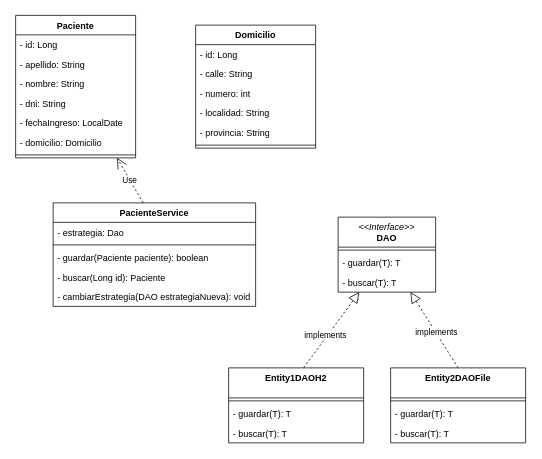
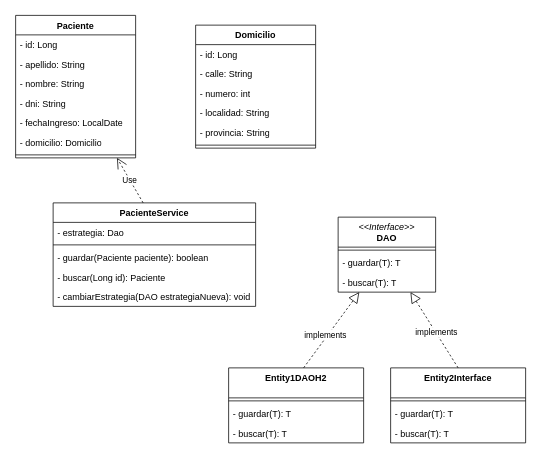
  <mxCell id="0" />
  <mxCell id="1" parent="0" />
  <mxCell id="2" value="Paciente" style="swimlane;fontStyle=1;align=center;verticalAlign=top;childLayout=stackLayout;horizontal=1;startSize=26;horizontalStack=0;resizeParent=1;resizeParentMax=0;resizeLast=0;collapsible=1;marginBottom=0;whiteSpace=wrap;html=1;" parent="1" vertex="1"><mxGeometry x="20" y="20" width="160" height="190" as="geometry" /></mxCell>
  <mxCell id="3" value="- id: Long" style="text;strokeColor=none;fillColor=none;align=left;verticalAlign=top;spacingLeft=4;spacingRight=4;overflow=hidden;rotatable=0;points=[[0,0.5],[1,0.5]];portConstraint=eastwest;whiteSpace=wrap;html=1;" vertex="1" parent="2"><mxGeometry y="26" width="160" height="26" as="geometry" /></mxCell>
  <mxCell id="4" value="- apellido: String" style="text;strokeColor=none;fillColor=none;align=left;verticalAlign=top;spacingLeft=4;spacingRight=4;overflow=hidden;rotatable=0;points=[[0,0.5],[1,0.5]];portConstraint=eastwest;whiteSpace=wrap;html=1;" parent="2" vertex="1"><mxGeometry y="52" width="160" height="26" as="geometry" /></mxCell>
  <mxCell id="5" value="- nombre: String" style="text;strokeColor=none;fillColor=none;align=left;verticalAlign=top;spacingLeft=4;spacingRight=4;overflow=hidden;rotatable=0;points=[[0,0.5],[1,0.5]];portConstraint=eastwest;whiteSpace=wrap;html=1;" parent="2" vertex="1"><mxGeometry y="78" width="160" height="26" as="geometry" /></mxCell>
  <mxCell id="6" value="- dni: String" style="text;strokeColor=none;fillColor=none;align=left;verticalAlign=top;spacingLeft=4;spacingRight=4;overflow=hidden;rotatable=0;points=[[0,0.5],[1,0.5]];portConstraint=eastwest;whiteSpace=wrap;html=1;" parent="2" vertex="1"><mxGeometry y="104" width="160" height="26" as="geometry" /></mxCell>
  <mxCell id="7" value="- fechaIngreso: LocalDate" style="text;strokeColor=none;fillColor=none;align=left;verticalAlign=top;spacingLeft=4;spacingRight=4;overflow=hidden;rotatable=0;points=[[0,0.5],[1,0.5]];portConstraint=eastwest;whiteSpace=wrap;html=1;" parent="2" vertex="1"><mxGeometry y="130" width="160" height="26" as="geometry" /></mxCell>
  <mxCell id="8" value="- domicilio: Domicilio" style="text;strokeColor=none;fillColor=none;align=left;verticalAlign=top;spacingLeft=4;spacingRight=4;overflow=hidden;rotatable=0;points=[[0,0.5],[1,0.5]];portConstraint=eastwest;whiteSpace=wrap;html=1;" parent="2" vertex="1"><mxGeometry y="156" width="160" height="26" as="geometry" /></mxCell>
  <mxCell id="9" value="" style="line;strokeWidth=1;fillColor=none;align=left;verticalAlign=middle;spacingTop=-1;spacingLeft=3;spacingRight=3;rotatable=0;labelPosition=right;points=[];portConstraint=eastwest;strokeColor=inherit;" parent="2" vertex="1"><mxGeometry y="182" width="160" height="8" as="geometry" /></mxCell>
  <mxCell id="10" value="Domicilio" style="swimlane;fontStyle=1;align=center;verticalAlign=top;childLayout=stackLayout;horizontal=1;startSize=26;horizontalStack=0;resizeParent=1;resizeParentMax=0;resizeLast=0;collapsible=1;marginBottom=0;whiteSpace=wrap;html=1;" parent="1" vertex="1"><mxGeometry x="260" y="33" width="160" height="164" as="geometry" /></mxCell>
  <mxCell id="11" value="- id: Long" style="text;strokeColor=none;fillColor=none;align=left;verticalAlign=top;spacingLeft=4;spacingRight=4;overflow=hidden;rotatable=0;points=[[0,0.5],[1,0.5]];portConstraint=eastwest;whiteSpace=wrap;html=1;" vertex="1" parent="10"><mxGeometry y="26" width="160" height="26" as="geometry" /></mxCell>
  <mxCell id="12" value="- calle: String" style="text;strokeColor=none;fillColor=none;align=left;verticalAlign=top;spacingLeft=4;spacingRight=4;overflow=hidden;rotatable=0;points=[[0,0.5],[1,0.5]];portConstraint=eastwest;whiteSpace=wrap;html=1;" parent="10" vertex="1"><mxGeometry y="52" width="160" height="26" as="geometry" /></mxCell>
  <mxCell id="13" value="- numero: int" style="text;strokeColor=none;fillColor=none;align=left;verticalAlign=top;spacingLeft=4;spacingRight=4;overflow=hidden;rotatable=0;points=[[0,0.5],[1,0.5]];portConstraint=eastwest;whiteSpace=wrap;html=1;" parent="10" vertex="1"><mxGeometry y="78" width="160" height="26" as="geometry" /></mxCell>
  <mxCell id="14" value="- localidad: String" style="text;strokeColor=none;fillColor=none;align=left;verticalAlign=top;spacingLeft=4;spacingRight=4;overflow=hidden;rotatable=0;points=[[0,0.5],[1,0.5]];portConstraint=eastwest;whiteSpace=wrap;html=1;" parent="10" vertex="1"><mxGeometry y="104" width="160" height="26" as="geometry" /></mxCell>
  <mxCell id="15" value="- provincia: String" style="text;strokeColor=none;fillColor=none;align=left;verticalAlign=top;spacingLeft=4;spacingRight=4;overflow=hidden;rotatable=0;points=[[0,0.5],[1,0.5]];portConstraint=eastwest;whiteSpace=wrap;html=1;" parent="10" vertex="1"><mxGeometry y="130" width="160" height="26" as="geometry" /></mxCell>
  <mxCell id="16" value="" style="line;strokeWidth=1;fillColor=none;align=left;verticalAlign=middle;spacingTop=-1;spacingLeft=3;spacingRight=3;rotatable=0;labelPosition=right;points=[];portConstraint=eastwest;strokeColor=inherit;" parent="10" vertex="1"><mxGeometry y="156" width="160" height="8" as="geometry" /></mxCell>
  <mxCell id="17" value="PacienteService" style="swimlane;fontStyle=1;align=center;verticalAlign=top;childLayout=stackLayout;horizontal=1;startSize=26;horizontalStack=0;resizeParent=1;resizeParentMax=0;resizeLast=0;collapsible=1;marginBottom=0;whiteSpace=wrap;html=1;" parent="1" vertex="1"><mxGeometry x="70" y="270" width="270" height="138" as="geometry" /></mxCell>
  <mxCell id="18" value="Use" style="endArrow=open;endSize=12;dashed=1;html=1;rounded=0;" edge="1" parent="17" target="2"><mxGeometry width="160" relative="1" as="geometry"><mxPoint x="120" as="sourcePoint" /><mxPoint x="280" as="targetPoint" /></mxGeometry></mxCell>
  <mxCell id="19" value="- estrategia: Dao" style="text;strokeColor=none;fillColor=none;align=left;verticalAlign=top;spacingLeft=4;spacingRight=4;overflow=hidden;rotatable=0;points=[[0,0.5],[1,0.5]];portConstraint=eastwest;whiteSpace=wrap;html=1;" parent="17" vertex="1"><mxGeometry y="26" width="270" height="26" as="geometry" /></mxCell>
  <mxCell id="20" value="" style="line;strokeWidth=1;fillColor=none;align=left;verticalAlign=middle;spacingTop=-1;spacingLeft=3;spacingRight=3;rotatable=0;labelPosition=right;points=[];portConstraint=eastwest;strokeColor=inherit;" parent="17" vertex="1"><mxGeometry y="52" width="270" height="8" as="geometry" /></mxCell>
  <mxCell id="21" value="- guardar(Paciente paciente): boolean" style="text;strokeColor=none;fillColor=none;align=left;verticalAlign=top;spacingLeft=4;spacingRight=4;overflow=hidden;rotatable=0;points=[[0,0.5],[1,0.5]];portConstraint=eastwest;whiteSpace=wrap;html=1;" vertex="1" parent="17"><mxGeometry y="60" width="270" height="26" as="geometry" /></mxCell>
  <mxCell id="22" value="- buscar(Long id): Paciente" style="text;strokeColor=none;fillColor=none;align=left;verticalAlign=top;spacingLeft=4;spacingRight=4;overflow=hidden;rotatable=0;points=[[0,0.5],[1,0.5]];portConstraint=eastwest;whiteSpace=wrap;html=1;" parent="17" vertex="1"><mxGeometry y="86" width="270" height="26" as="geometry" /></mxCell>
  <mxCell id="23" value="- cambiarEstrategia(DAO estrategiaNueva): void" style="text;strokeColor=none;fillColor=none;align=left;verticalAlign=top;spacingLeft=4;spacingRight=4;overflow=hidden;rotatable=0;points=[[0,0.5],[1,0.5]];portConstraint=eastwest;whiteSpace=wrap;html=1;" vertex="1" parent="17"><mxGeometry y="112" width="270" height="26" as="geometry" /></mxCell>
  <mxCell id="24" value="&lt;span style=&quot;font-weight: normal;&quot;&gt;&lt;i&gt;&amp;lt;&amp;lt;Interface&amp;gt;&amp;gt;&lt;br&gt;&lt;/i&gt;&lt;/span&gt;DAO" style="swimlane;fontStyle=1;align=center;verticalAlign=top;childLayout=stackLayout;horizontal=1;startSize=40;horizontalStack=0;resizeParent=1;resizeParentMax=0;resizeLast=0;collapsible=1;marginBottom=0;whiteSpace=wrap;html=1;" parent="1" vertex="1"><mxGeometry x="450" y="289" width="130" height="100" as="geometry" /></mxCell>
  <mxCell id="25" value="" style="line;strokeWidth=1;fillColor=none;align=left;verticalAlign=middle;spacingTop=-1;spacingLeft=3;spacingRight=3;rotatable=0;labelPosition=right;points=[];portConstraint=eastwest;strokeColor=inherit;" parent="24" vertex="1"><mxGeometry y="40" width="130" height="8" as="geometry" /></mxCell>
  <mxCell id="26" value="- guardar(T): T&lt;span style=&quot;white-space: pre;&quot;&gt; &lt;/span&gt;" style="text;strokeColor=none;fillColor=none;align=left;verticalAlign=top;spacingLeft=4;spacingRight=4;overflow=hidden;rotatable=0;points=[[0,0.5],[1,0.5]];portConstraint=eastwest;whiteSpace=wrap;html=1;" parent="24" vertex="1"><mxGeometry y="48" width="130" height="26" as="geometry" /></mxCell>
  <mxCell id="27" value="- buscar(T): T" style="text;strokeColor=none;fillColor=none;align=left;verticalAlign=top;spacingLeft=4;spacingRight=4;overflow=hidden;rotatable=0;points=[[0,0.5],[1,0.5]];portConstraint=eastwest;whiteSpace=wrap;html=1;" parent="24" vertex="1"><mxGeometry y="74" width="130" height="26" as="geometry" /></mxCell>
  <mxCell id="28" value="Entity1DAOH2" style="swimlane;fontStyle=1;align=center;verticalAlign=top;childLayout=stackLayout;horizontal=1;startSize=40;horizontalStack=0;resizeParent=1;resizeParentMax=0;resizeLast=0;collapsible=1;marginBottom=0;whiteSpace=wrap;html=1;" parent="1" vertex="1"><mxGeometry x="304" y="490" width="180" height="100" as="geometry" /></mxCell>
  <mxCell id="29" value="" style="endArrow=block;dashed=1;endFill=0;endSize=12;html=1;rounded=0;" parent="28" target="24" edge="1"><mxGeometry width="160" relative="1" as="geometry"><mxPoint x="100" as="sourcePoint" /><mxPoint x="260" as="targetPoint" /></mxGeometry></mxCell>
  <mxCell id="30" value="implements" style="edgeLabel;html=1;align=center;verticalAlign=middle;resizable=0;points=[];" parent="29" vertex="1" connectable="0"><mxGeometry x="0.229" y="-1" relative="1" as="geometry"><mxPoint x="-18" y="17" as="offset" /></mxGeometry></mxCell>
  <mxCell id="31" value="" style="line;strokeWidth=1;fillColor=none;align=left;verticalAlign=middle;spacingTop=-1;spacingLeft=3;spacingRight=3;rotatable=0;labelPosition=right;points=[];portConstraint=eastwest;strokeColor=inherit;" parent="28" vertex="1"><mxGeometry y="40" width="180" height="8" as="geometry" /></mxCell>
  <mxCell id="32" value="- guardar(T): T&lt;span style=&quot;white-space: pre;&quot;&gt; &lt;/span&gt;" style="text;strokeColor=none;fillColor=none;align=left;verticalAlign=top;spacingLeft=4;spacingRight=4;overflow=hidden;rotatable=0;points=[[0,0.5],[1,0.5]];portConstraint=eastwest;whiteSpace=wrap;html=1;" parent="28" vertex="1"><mxGeometry y="48" width="180" height="26" as="geometry" /></mxCell>
  <mxCell id="33" value="- buscar(T): T" style="text;strokeColor=none;fillColor=none;align=left;verticalAlign=top;spacingLeft=4;spacingRight=4;overflow=hidden;rotatable=0;points=[[0,0.5],[1,0.5]];portConstraint=eastwest;whiteSpace=wrap;html=1;" parent="28" vertex="1"><mxGeometry y="74" width="180" height="26" as="geometry" /></mxCell>
- <mxCell id="34" value="Entity2DAOFile" style="swimlane;fontStyle=1;align=center;verticalAlign=top;childLayout=stackLayout;horizontal=1;startSize=40;horizontalStack=0;resizeParent=1;resizeParentMax=0;resizeLast=0;collapsible=1;marginBottom=0;whiteSpace=wrap;html=1;" parent="1" vertex="1"><mxGeometry x="520" y="490" width="180" height="100" as="geometry" /></mxCell>
+ <mxCell id="34" value="Entity2Interface" style="swimlane;fontStyle=1;align=center;verticalAlign=top;childLayout=stackLayout;horizontal=1;startSize=40;horizontalStack=0;resizeParent=1;resizeParentMax=0;resizeLast=0;collapsible=1;marginBottom=0;whiteSpace=wrap;html=1;" parent="1" vertex="1"><mxGeometry x="520" y="490" width="180" height="100" as="geometry" /></mxCell>
  <mxCell id="35" value="" style="endArrow=block;dashed=1;endFill=0;endSize=12;html=1;rounded=0;" parent="34" target="24" edge="1"><mxGeometry width="160" relative="1" as="geometry"><mxPoint x="90" as="sourcePoint" /><mxPoint x="250" as="targetPoint" /></mxGeometry></mxCell>
  <mxCell id="36" value="implements" style="edgeLabel;html=1;align=center;verticalAlign=middle;resizable=0;points=[];" parent="35" vertex="1" connectable="0"><mxGeometry x="-0.072" relative="1" as="geometry"><mxPoint y="-1" as="offset" /></mxGeometry></mxCell>
  <mxCell id="37" value="" style="line;strokeWidth=1;fillColor=none;align=left;verticalAlign=middle;spacingTop=-1;spacingLeft=3;spacingRight=3;rotatable=0;labelPosition=right;points=[];portConstraint=eastwest;strokeColor=inherit;" parent="34" vertex="1"><mxGeometry y="40" width="180" height="8" as="geometry" /></mxCell>
  <mxCell id="38" value="- guardar(T): T&lt;span style=&quot;white-space: pre;&quot;&gt; &lt;/span&gt;" style="text;strokeColor=none;fillColor=none;align=left;verticalAlign=top;spacingLeft=4;spacingRight=4;overflow=hidden;rotatable=0;points=[[0,0.5],[1,0.5]];portConstraint=eastwest;whiteSpace=wrap;html=1;" parent="34" vertex="1"><mxGeometry y="48" width="180" height="26" as="geometry" /></mxCell>
  <mxCell id="39" value="- buscar(T): T" style="text;strokeColor=none;fillColor=none;align=left;verticalAlign=top;spacingLeft=4;spacingRight=4;overflow=hidden;rotatable=0;points=[[0,0.5],[1,0.5]];portConstraint=eastwest;whiteSpace=wrap;html=1;" parent="34" vertex="1"><mxGeometry y="74" width="180" height="26" as="geometry" /></mxCell>
